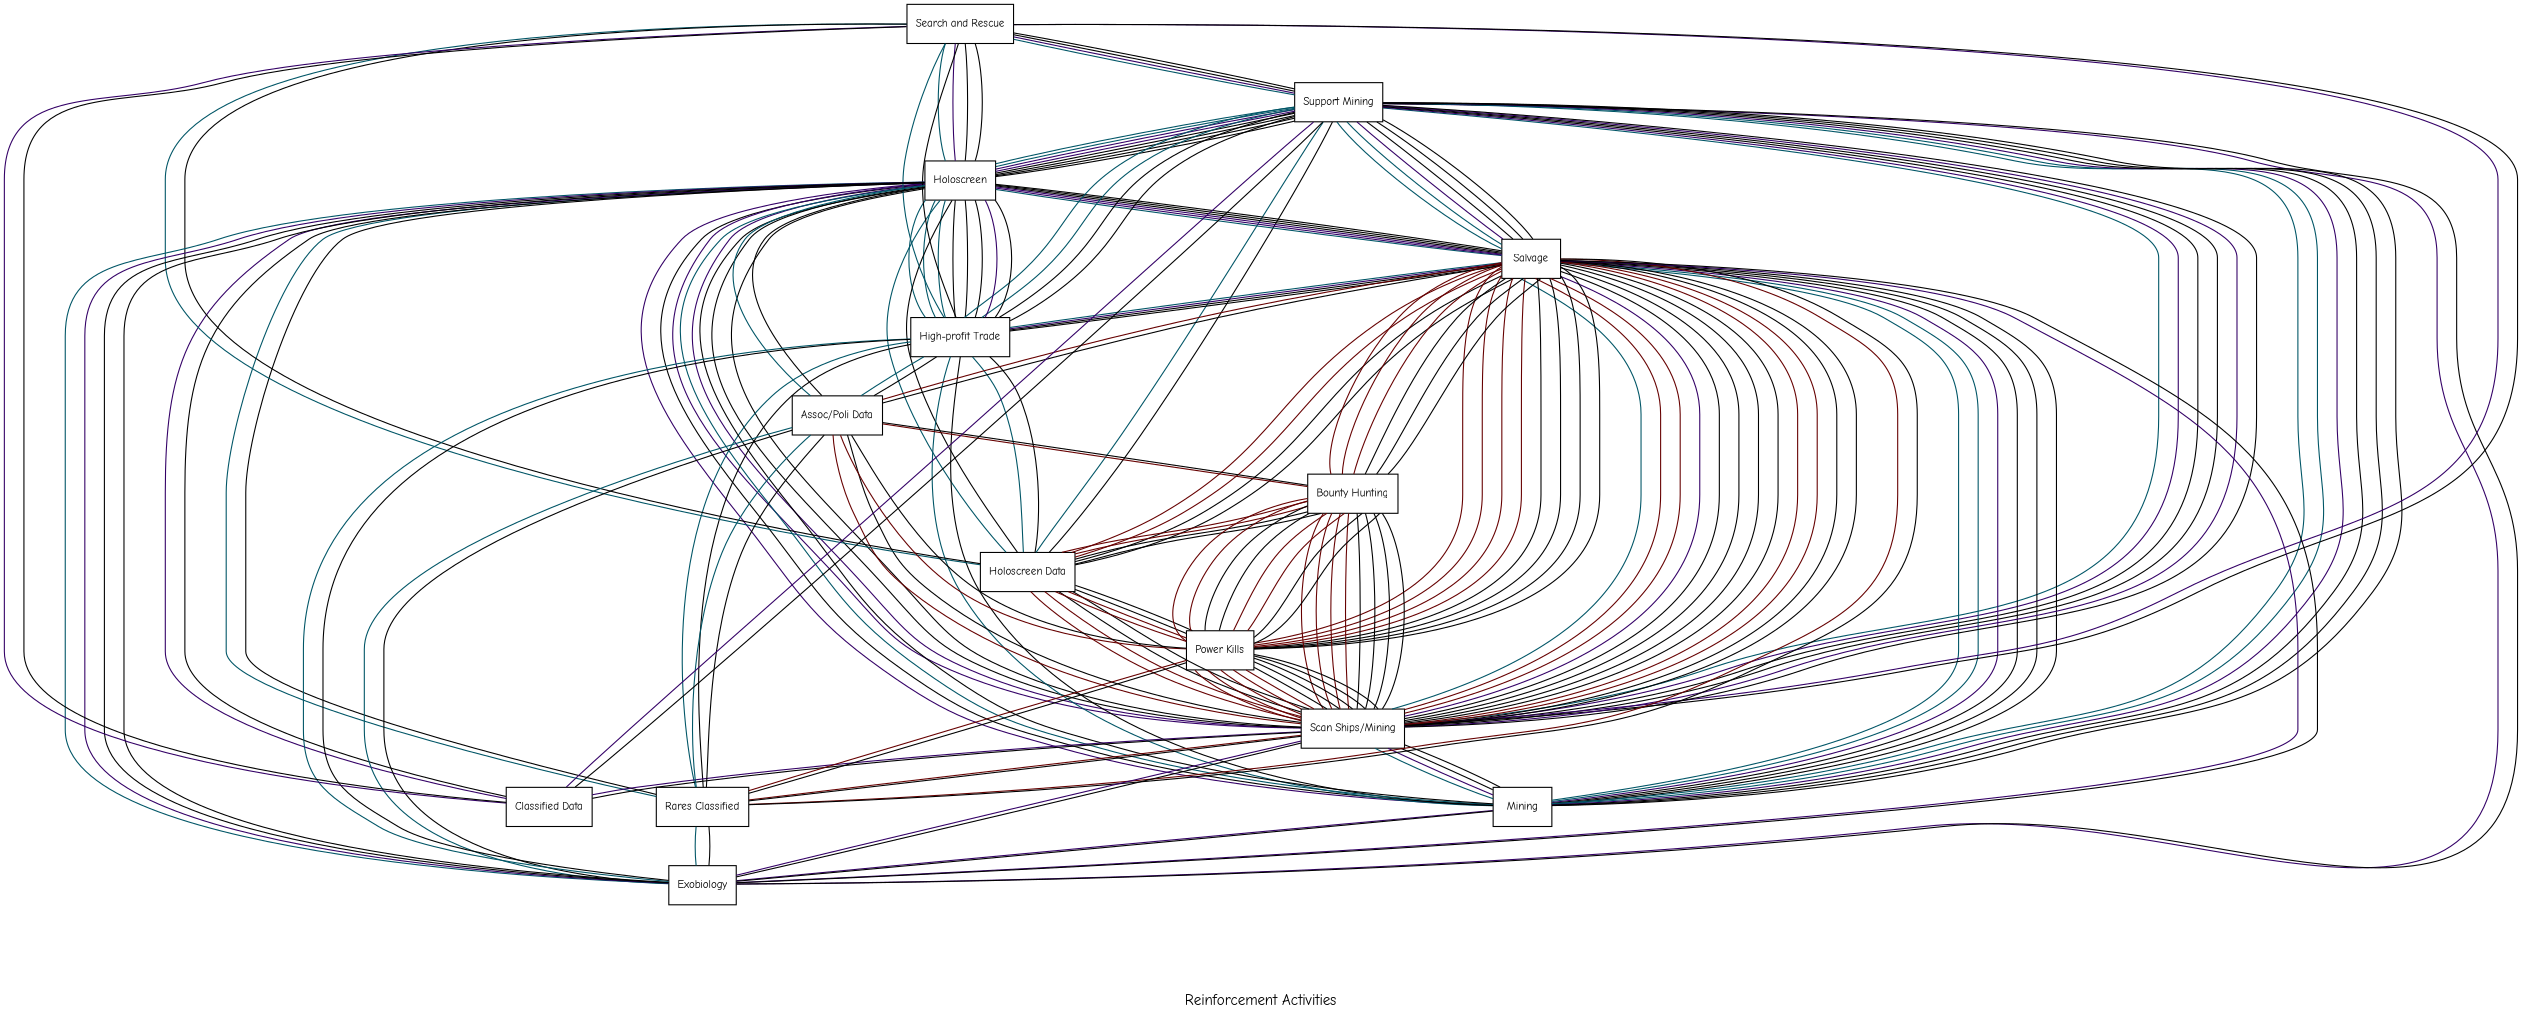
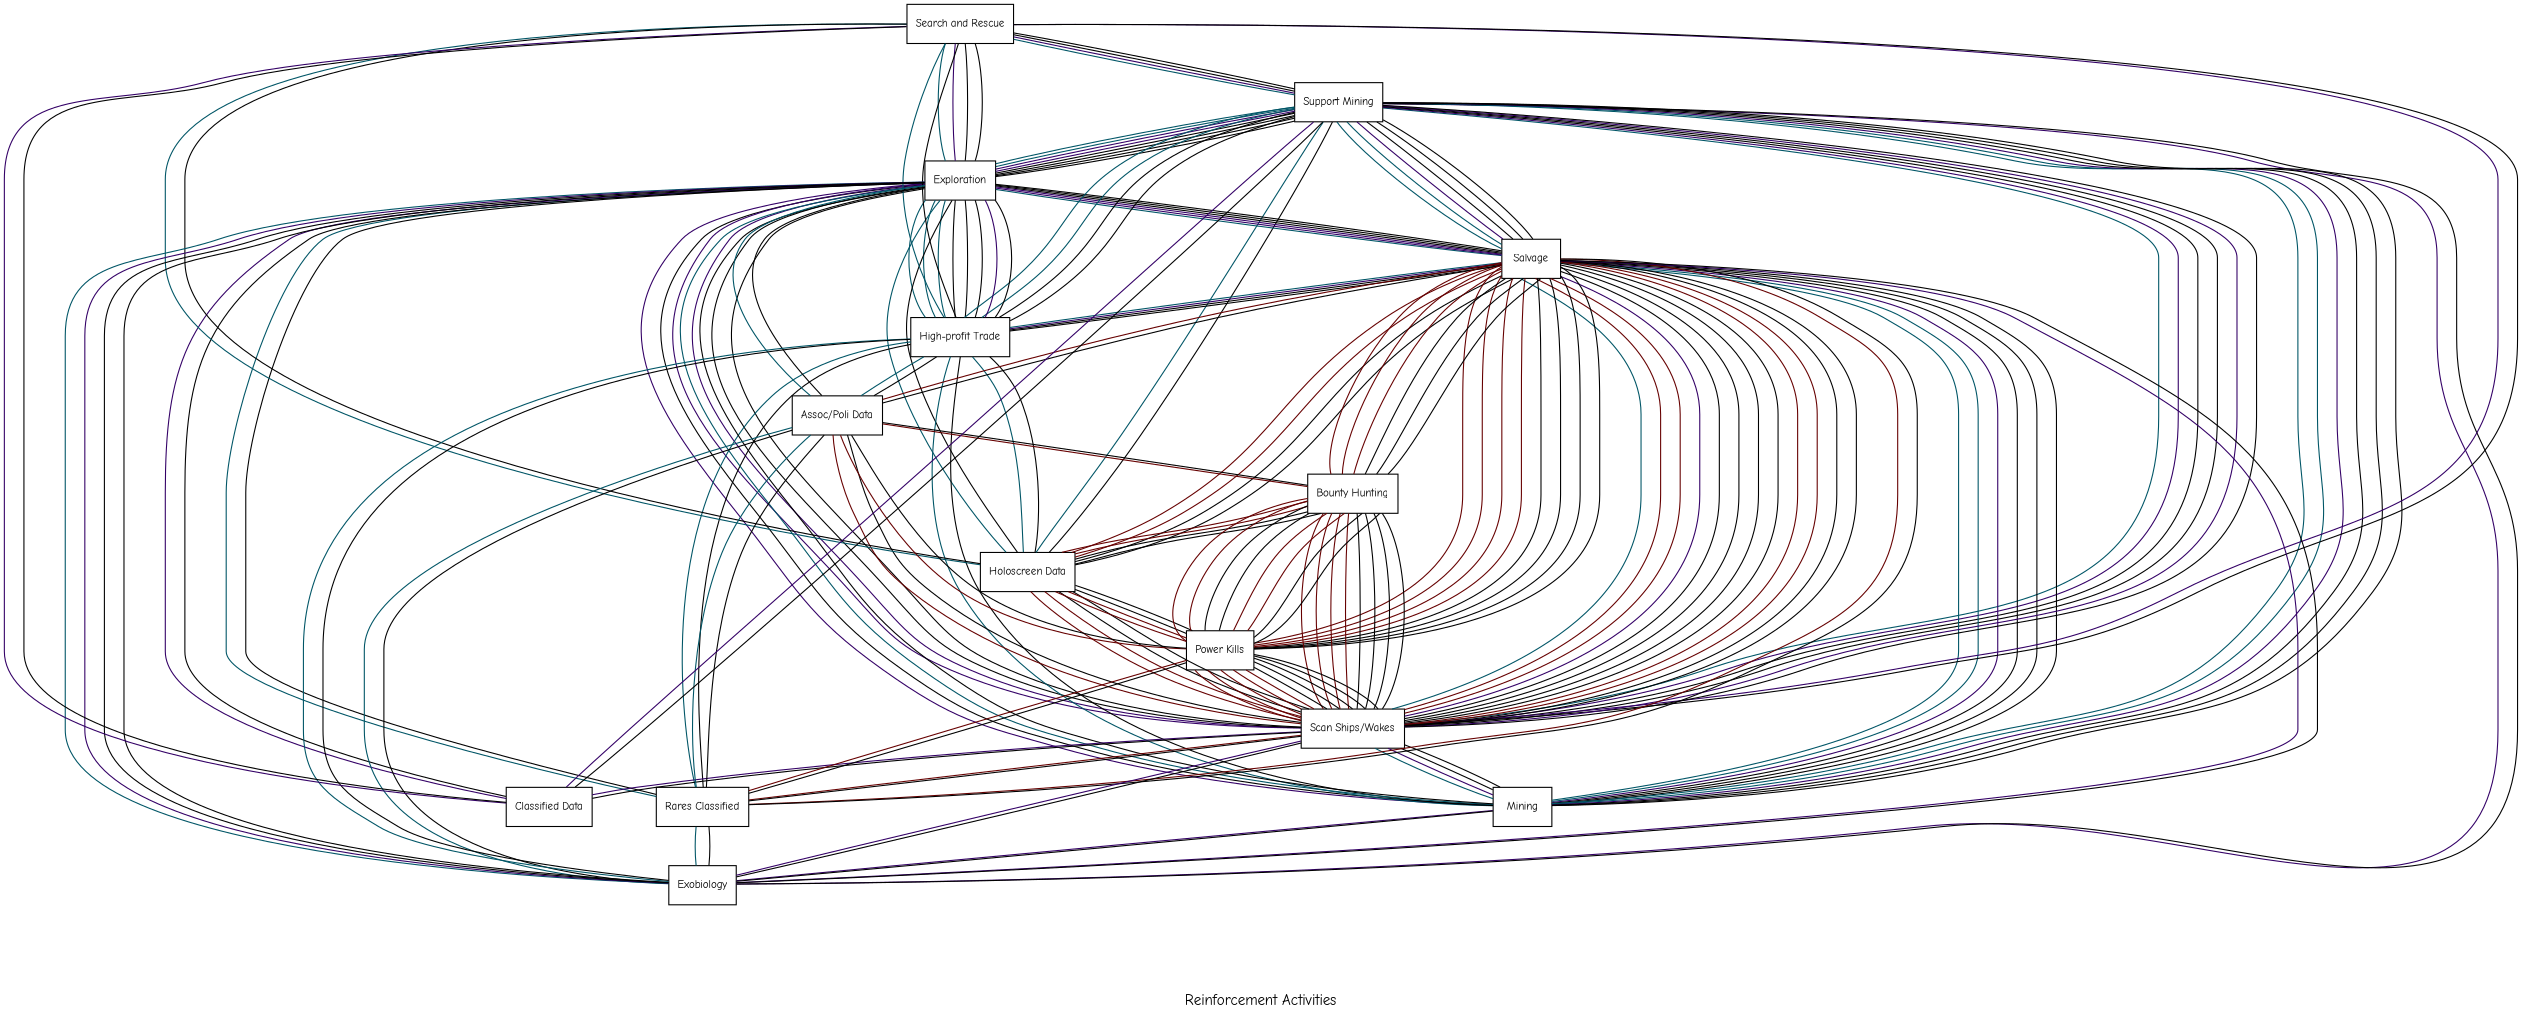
  graph {
    fontname="Comic Neue"
    label="Reinforcement Activities"
    splines=true
    node [fontname="Comic Neue" fontsize=10 shape=rectangle]
    edge [fontname="Comic Neue"]
    n1 [label="Search and Rescue"]
    n2 [label="Support Mining"]
-   n3 [label=Holoscreen]
+   n3 [label=Exploration]
    n4 [label=Salvage]
    n5 [label="High-profit Trade"]
    n6 [label=Mining]
-   n7 [label="Scan Ships/Mining"]
+   n7 [label="Scan Ships/Wakes"]
    n8 [label="Holoscreen Data"]
    n9 [label="Rares Classified"]
    n10 [label="Assoc/Poli Data"]
    n11 [label=Exobiology]
    n12 [label="Bounty Hunting"]
    n13 [label="Power Kills"]
    n14 [label="Classified Data"]
    subgraph sub_1 {
      n1
      n2
      n3
      n4
      n5
      n6
      n7
      n8
      n9
      n10
      n11
    }
    subgraph sub_2 {
      n4
      n7
      n8
      n9
      n10
      n12
      n13
    }
    subgraph sub_3 {
      n1
      n2
      n3
      n4
      n5
      n6
      n7
      n11
      n14
    }
    n1 -- n2 [color="#005566"]
    n1 -- n2 [color="#330066"]
    n1 -- n2
    n1 -- n2
    n1 -- n3 [color="#005566"]
    n1 -- n3 [color="#330066"]
    n1 -- n3
    n1 -- n3
    n2 -- n3 [color="#005566"]
    n2 -- n3 [color="#005566"]
    n2 -- n3 [color="#330066"]
    n2 -- n3 [color="#330066"]
    n2 -- n3
    n2 -- n3
    n2 -- n3
    n2 -- n3
    n2 -- n4 [color="#005566"]
    n2 -- n4 [color="#005566"]
    n2 -- n4 [color="#330066"]
    n2 -- n4
    n2 -- n4
    n2 -- n4
    n2 -- n7 [color="#005566"]
    n2 -- n7 [color="#330066"]
    n2 -- n7
    n2 -- n7
    n2 -- n8 [color="#005566"]
    n2 -- n8
    n2 -- n11 [color="#330066"]
    n2 -- n11
    n3 -- n4 [color="#005566"]
    n3 -- n4 [color="#330066"]
    n3 -- n4 [color="#330066"]
    n3 -- n4
    n3 -- n4
    n3 -- n4
    n3 -- n5 [color="#005566"]
    n3 -- n5 [color="#005566"]
    n3 -- n5 [color="#005566"]
    n3 -- n5
    n3 -- n5
    n3 -- n5
    n3 -- n6 [color="#330066"]
    n3 -- n6
    n3 -- n7 [color="#330066"]
    n3 -- n7 [color="#330066"]
    n3 -- n7
    n3 -- n7
    n3 -- n8 [color="#005566"]
    n3 -- n8
    n3 -- n9 [color="#005566"]
    n3 -- n9
    n3 -- n14 [color="#330066"]
    n3 -- n14
    n4 -- n5 [color="#005566"]
    n4 -- n5 [color="#330066"]
    n4 -- n5
    n4 -- n5
    n4 -- n6 [color="#005566"]
    n4 -- n6 [color="#005566"]
    n4 -- n6 [color="#330066"]
    n4 -- n6
    n4 -- n6
    n4 -- n6
    n4 -- n7 [color="#005566"]
    n4 -- n7 [color="#660000"]
    n4 -- n7 [color="#660000"]
    n4 -- n7 [color="#330066"]
    n4 -- n7
    n4 -- n7
    n4 -- n7
    n4 -- n7
    n4 -- n8 [color="#660000"]
    n4 -- n8 [color="#660000"]
    n4 -- n8
    n4 -- n8
    n4 -- n13 [color="#660000"]
    n4 -- n13 [color="#660000"]
    n4 -- n13 [color="#660000"]
    n4 -- n13 [color="#660000"]
    n4 -- n13
    n4 -- n13
    n4 -- n13
    n4 -- n13
    n5 -- n1 [color="#005566"]
    n5 -- n1
    n5 -- n2 [color="#005566"]
    n5 -- n2 [color="#005566"]
    n5 -- n2
    n5 -- n2
    n5 -- n3 [color="#330066"]
    n5 -- n3
    n5 -- n6 [color="#005566"]
    n5 -- n6
    n5 -- n9 [color="#005566"]
    n5 -- n9
    n5 -- n10 [color="#005566"]
    n5 -- n10
    n6 -- n2 [color="#005566"]
    n6 -- n2 [color="#005566"]
    n6 -- n2 [color="#330066"]
    n6 -- n2
    n6 -- n2
    n6 -- n2
    n6 -- n3 [color="#005566"]
    n6 -- n3
    n6 -- n11 [color="#330066"]
    n6 -- n11
    n7 -- n1 [color="#330066"]
    n7 -- n1
    n7 -- n2 [color="#330066"]
    n7 -- n2
    n7 -- n4 [color="#660000"]
    n7 -- n4 [color="#660000"]
    n7 -- n4
    n7 -- n4
    n7 -- n6 [color="#005566"]
    n7 -- n6 [color="#330066"]
    n7 -- n6
    n7 -- n6
    n7 -- n9 [color="#660000"]
    n7 -- n9
    n7 -- n10 [color="#660000"]
    n7 -- n10
    n7 -- n12 [color="#660000"]
    n7 -- n12 [color="#660000"]
    n7 -- n12 [color="#660000"]
    n7 -- n12 [color="#660000"]
    n7 -- n12
    n7 -- n12
    n7 -- n12
    n7 -- n12
    n7 -- n14 [color="#330066"]
    n7 -- n14
    n8 -- n1 [color="#005566"]
    n8 -- n1
    n8 -- n5 [color="#005566"]
    n8 -- n5
    n8 -- n7 [color="#660000"]
    n8 -- n7 [color="#660000"]
    n8 -- n7
    n8 -- n7
    n8 -- n13 [color="#660000"]
    n8 -- n13 [color="#660000"]
    n8 -- n13
    n8 -- n13
    n9 -- n4 [color="#660000"]
    n9 -- n4
    n9 -- n10 [color="#005566"]
    n9 -- n10
    n9 -- n11 [color="#005566"]
    n9 -- n11
    n10 -- n3 [color="#005566"]
    n10 -- n3
    n10 -- n4 [color="#660000"]
    n10 -- n4
    n10 -- n11 [color="#005566"]
    n10 -- n11
    n10 -- n12 [color="#660000"]
    n10 -- n12
    n11 -- n3 [color="#005566"]
    n11 -- n3 [color="#330066"]
    n11 -- n3
    n11 -- n3
    n11 -- n4 [color="#330066"]
    n11 -- n4
    n11 -- n5 [color="#005566"]
    n11 -- n5
    n11 -- n7 [color="#330066"]
    n11 -- n7
    n12 -- n4 [color="#660000"]
    n12 -- n4 [color="#660000"]
    n12 -- n4 [color="#660000"]
    n12 -- n4
    n12 -- n4
    n12 -- n4
    n12 -- n8 [color="#660000"]
    n12 -- n8 [color="#660000"]
    n12 -- n8
    n12 -- n8
    n12 -- n13 [color="#660000"]
    n12 -- n13 [color="#660000"]
    n12 -- n13
    n12 -- n13
    n13 -- n7 [color="#660000"]
    n13 -- n7 [color="#660000"]
    n13 -- n7 [color="#660000"]
    n13 -- n7 [color="#660000"]
    n13 -- n7 [color="#660000"]
    n13 -- n7
    n13 -- n7
    n13 -- n7
    n13 -- n7
    n13 -- n7
    n13 -- n9 [color="#660000"]
    n13 -- n9
    n13 -- n10 [color="#660000"]
    n13 -- n10
    n13 -- n12 [color="#660000"]
    n13 -- n12 [color="#660000"]
    n13 -- n12
    n13 -- n12
    n14 -- n1 [color="#330066"]
    n14 -- n1
    n14 -- n2 [color="#330066"]
    n14 -- n2
  }
